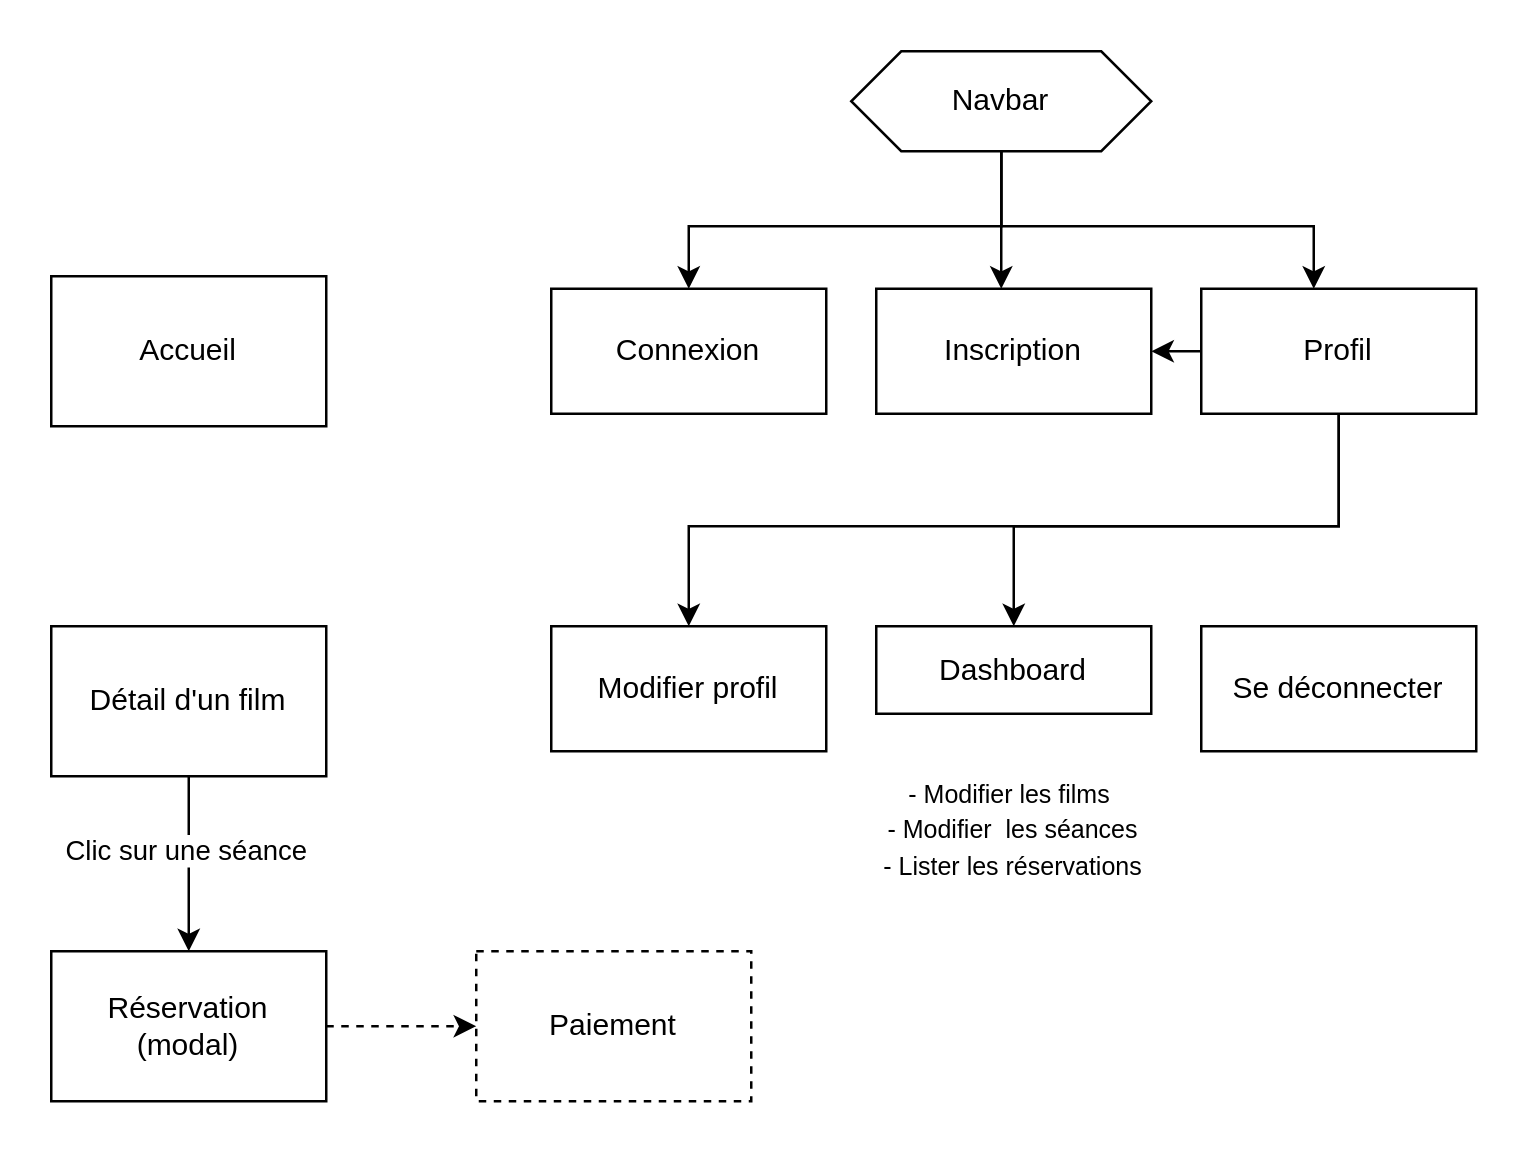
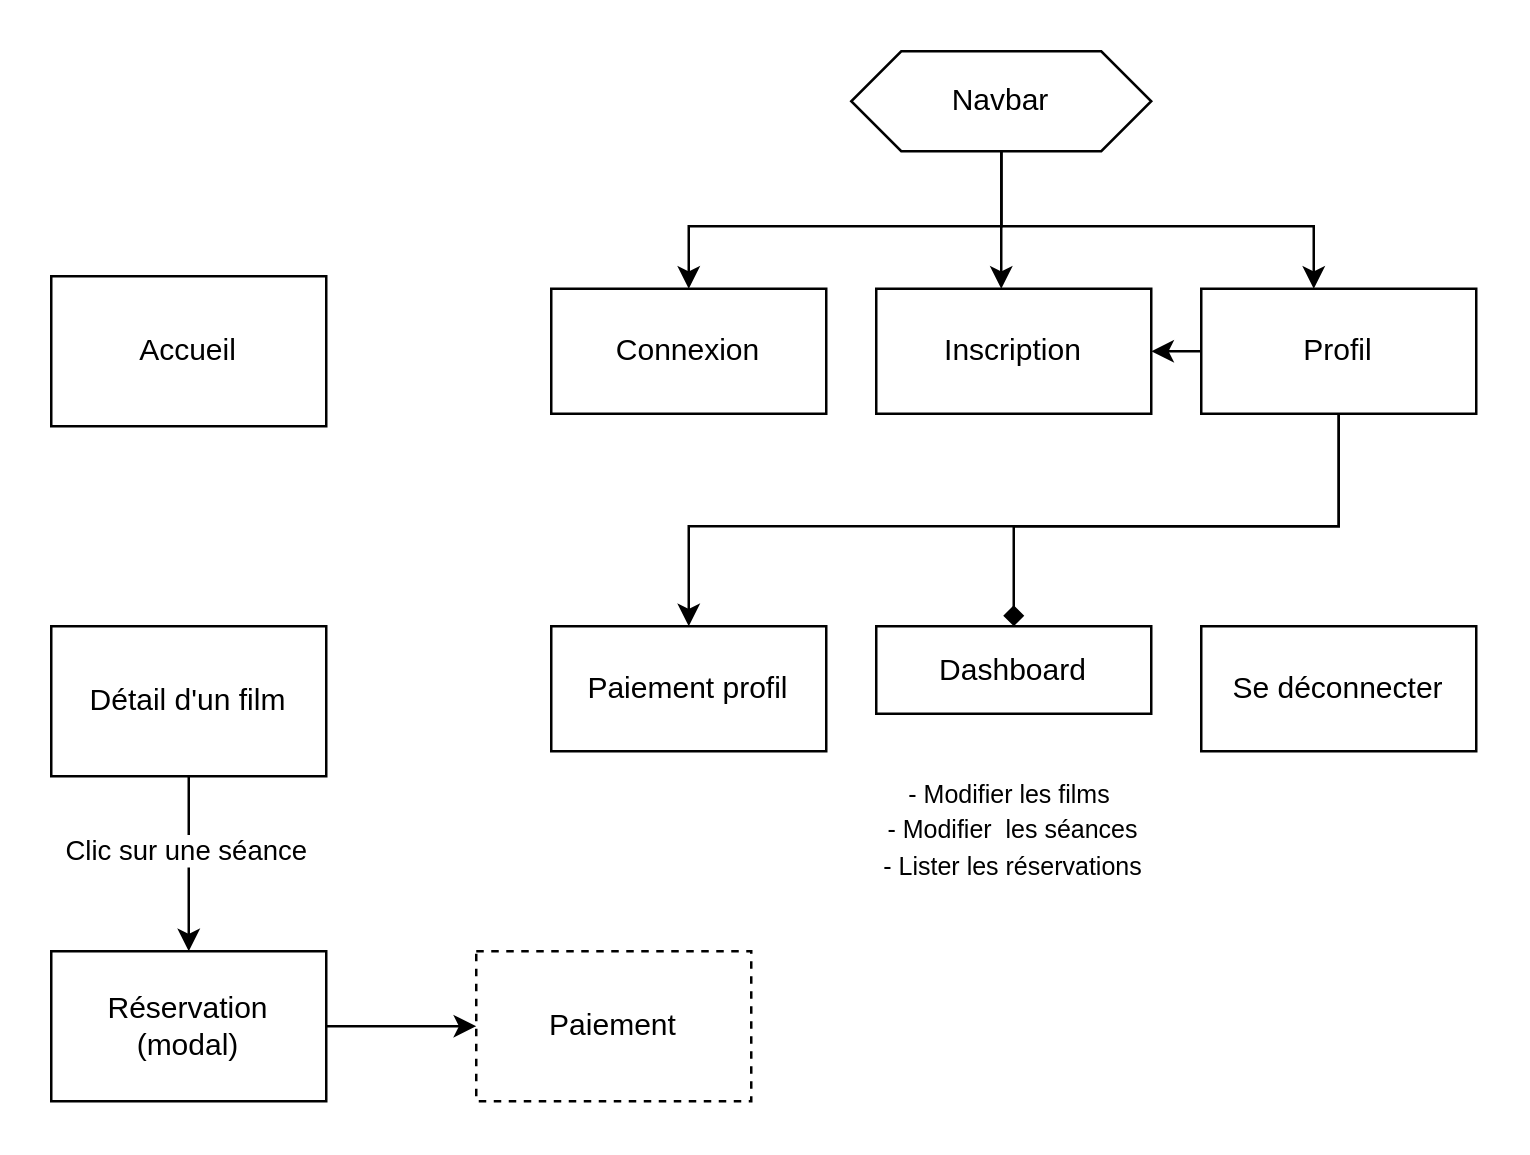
  <mxCell id="0" />
  <mxCell id="1" parent="0" />
  <mxCell id="2" value="Connexion" style="html=1;whiteSpace=wrap;" parent="1" vertex="1"><mxGeometry x="220" y="115" width="110" height="50" as="geometry" /></mxCell>
  <mxCell id="3" value="" style="group;fillStyle=solid;" parent="1" vertex="1" connectable="0"><mxGeometry x="20" y="110" width="110" height="60" as="geometry" /></mxCell>
  <mxCell id="4" value="Accueil" style="html=1;whiteSpace=wrap;" parent="3" vertex="1"><mxGeometry width="110" height="60" as="geometry" /></mxCell>
  <mxCell id="5" value="Inscription" style="html=1;whiteSpace=wrap;" parent="1" vertex="1"><mxGeometry x="350" y="115" width="110" height="50" as="geometry" /></mxCell>
  <mxCell id="6" value="" style="group" parent="1" vertex="1" connectable="0"><mxGeometry x="20" y="250" width="110" height="60" as="geometry" /></mxCell>
  <mxCell id="7" value="Détail d'un film" style="html=1;whiteSpace=wrap;" parent="6" vertex="1"><mxGeometry width="110" height="60" as="geometry" /></mxCell>
  <mxCell id="8" value="" style="group;dashed=1;" parent="1" vertex="1" connectable="0"><mxGeometry x="20" y="380" width="110" height="60" as="geometry" /></mxCell>
  <mxCell id="9" value="Réservation (modal)" style="html=1;whiteSpace=wrap;" parent="8" vertex="1"><mxGeometry width="110" height="60" as="geometry" /></mxCell>
  <mxCell id="10" style="edgeStyle=orthogonalEdgeStyle;rounded=0;orthogonalLoop=1;jettySize=auto;html=1;" parent="1" source="7" target="9" edge="1"><mxGeometry relative="1" as="geometry" /></mxCell>
  <mxCell id="11" value="Clic sur une séance" style="edgeLabel;html=1;align=center;verticalAlign=middle;resizable=0;points=[];" parent="10" vertex="1" connectable="0"><mxGeometry x="-0.168" y="-2" relative="1" as="geometry"><mxPoint as="offset" /></mxGeometry></mxCell>
  <mxCell id="12" value="Paiement" style="html=1;whiteSpace=wrap;dashed=1;" parent="1" vertex="1"><mxGeometry x="190" y="380" width="110" height="60" as="geometry" /></mxCell>
  <mxCell id="13" style="edgeStyle=orthogonalEdgeStyle;rounded=0;orthogonalLoop=1;jettySize=auto;html=1;entryX=0.5;entryY=0;entryDx=0;entryDy=0;" parent="1" source="16" target="2" edge="1"><mxGeometry relative="1" as="geometry"><Array as="points"><mxPoint x="400" y="90" /><mxPoint x="275" y="90" /></Array></mxGeometry></mxCell>
  <mxCell id="14" style="edgeStyle=orthogonalEdgeStyle;rounded=0;orthogonalLoop=1;jettySize=auto;html=1;" parent="1" source="16" edge="1"><mxGeometry relative="1" as="geometry"><mxPoint x="400" y="115" as="targetPoint" /><Array as="points"><mxPoint x="400" y="115" /></Array></mxGeometry></mxCell>
  <mxCell id="15" style="edgeStyle=orthogonalEdgeStyle;rounded=0;orthogonalLoop=1;jettySize=auto;html=1;entryX=0.5;entryY=0;entryDx=0;entryDy=0;" parent="1" edge="1"><mxGeometry relative="1" as="geometry"><mxPoint x="400" y="60" as="sourcePoint" /><mxPoint x="525" y="115" as="targetPoint" /><Array as="points"><mxPoint x="400" y="90" /><mxPoint x="525" y="90" /></Array></mxGeometry></mxCell>
  <mxCell id="16" value="Navbar" style="shape=hexagon;perimeter=hexagonPerimeter2;whiteSpace=wrap;html=1;fixedSize=1;" parent="1" vertex="1"><mxGeometry x="340" y="20" width="120" height="40" as="geometry" /></mxCell>
  <mxCell id="17" style="edgeStyle=orthogonalEdgeStyle;rounded=0;orthogonalLoop=1;jettySize=auto;html=1;entryX=0.5;entryY=0;entryDx=0;entryDy=0;" parent="1" source="20" target="21" edge="1"><mxGeometry relative="1" as="geometry"><Array as="points"><mxPoint x="535" y="210" /><mxPoint x="275" y="210" /></Array></mxGeometry></mxCell>
- <mxCell id="18" style="edgeStyle=none;html=1;rounded=0;entryX=0.5;entryY=0;entryDx=0;entryDy=0;" edge="1" parent="1" source="20" target="23"><mxGeometry relative="1" as="geometry"><mxPoint x="600" y="250" as="targetPoint" /><Array as="points"><mxPoint x="535" y="210" /><mxPoint x="405" y="210" /></Array></mxGeometry></mxCell>
+ <mxCell id="18" style="edgeStyle=none;html=1;rounded=0;entryX=0.5;entryY=0;entryDx=0;entryDy=0;endArrow=diamond;" edge="1" parent="1" source="20" target="23"><mxGeometry relative="1" as="geometry"><mxPoint x="600" y="250" as="targetPoint" /><Array as="points"><mxPoint x="535" y="210" /><mxPoint x="405" y="210" /></Array></mxGeometry></mxCell>
  <mxCell id="19" style="edgeStyle=orthogonalEdgeStyle;rounded=0;html=1;" edge="1" parent="1" source="20" target="5"><mxGeometry relative="1" as="geometry" /></mxCell>
  <mxCell id="20" value="Profil" style="html=1;whiteSpace=wrap;" parent="1" vertex="1"><mxGeometry x="480" y="115" width="110" height="50" as="geometry" /></mxCell>
- <mxCell id="21" value="Modifier profil" style="html=1;whiteSpace=wrap;" parent="1" vertex="1"><mxGeometry x="220" y="250" width="110" height="50" as="geometry" /></mxCell>
+ <mxCell id="21" value="Paiement profil" style="html=1;whiteSpace=wrap;" parent="1" vertex="1"><mxGeometry x="220" y="250" width="110" height="50" as="geometry" /></mxCell>
  <mxCell id="22" value="Se déconnecter" style="html=1;whiteSpace=wrap;" vertex="1" parent="1"><mxGeometry x="480" y="250" width="110" height="50" as="geometry" /></mxCell>
  <mxCell id="23" value="Dashboard" style="html=1;whiteSpace=wrap;" vertex="1" parent="1"><mxGeometry x="350" y="250" width="110" height="35" as="geometry" /></mxCell>
- <mxCell id="24" style="edgeStyle=orthogonalEdgeStyle;rounded=0;html=1;entryX=0;entryY=0.5;entryDx=0;entryDy=0;dashed=1;" edge="1" parent="1" source="9" target="12"><mxGeometry relative="1" as="geometry" /></mxCell>
+ <mxCell id="24" style="edgeStyle=orthogonalEdgeStyle;rounded=0;html=1;entryX=0;entryY=0.5;entryDx=0;entryDy=0;dashed=0;" edge="1" parent="1" source="9" target="12"><mxGeometry relative="1" as="geometry" /></mxCell>
  <mxCell id="25" value="&lt;font style=&quot;font-size: 10px;&quot;&gt;- Modifier les films&amp;nbsp;&lt;br&gt;- Modifier&amp;nbsp; les séances&lt;br&gt;- Lister les réservations&lt;br&gt;&lt;/font&gt;" style="text;html=1;strokeColor=none;fillColor=none;align=center;verticalAlign=middle;whiteSpace=wrap;rounded=0;" vertex="1" parent="1"><mxGeometry x="350" y="316" width="110" height="30" as="geometry" /></mxCell>
